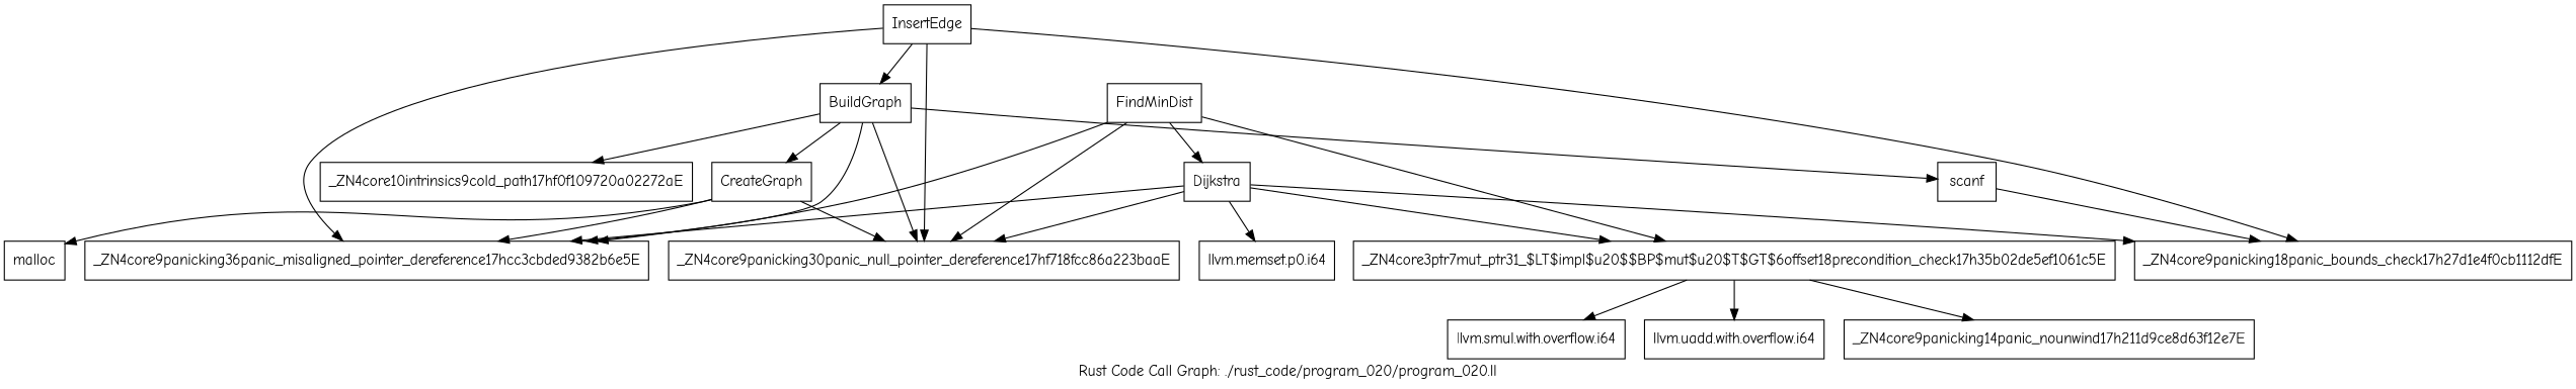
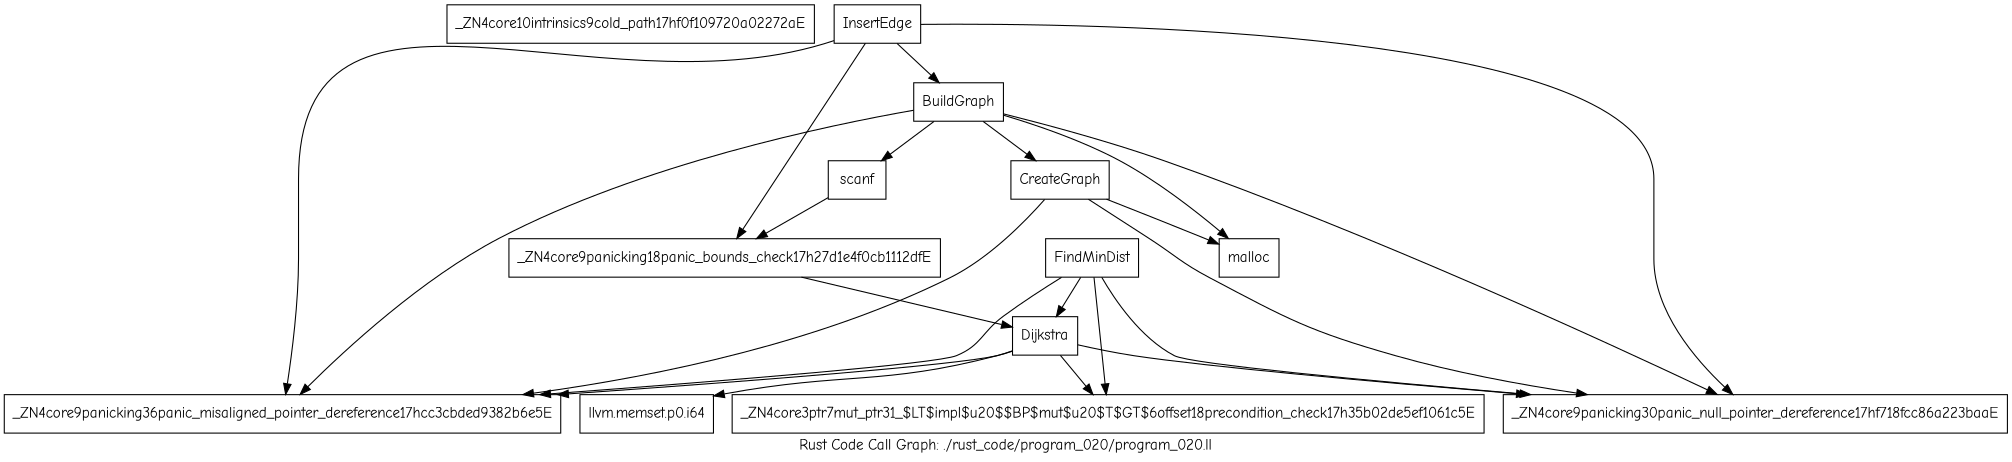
  digraph {
    fontname="Comic Neue"
    label="Rust Code Call Graph: ./rust_code/program_020/program_020.ll"
    node [fontname="Comic Neue" shape=record]
    edge [fontname="Comic Neue"]
    n1 [label="{_ZN4core10intrinsics9cold_path17hf0f109720a02272aE}"]
    n2 [label="{_ZN4core3ptr7mut_ptr31_$LT$impl$u20$$BP$mut$u20$T$GT$6offset18precondition_check17h35b02de5ef1061c5E}"]
-   n3 [label="{llvm.smul.with.overflow.i64}"]
-   n4 [label="{llvm.uadd.with.overflow.i64}"]
-   n5 [label="{_ZN4core9panicking14panic_nounwind17h211d9ce8d63f12e7E}"]
    n6 [label="{CreateGraph}"]
    n7 [label="{malloc}"]
    n8 [label="{_ZN4core9panicking36panic_misaligned_pointer_dereference17hcc3cbded9382b6e5E}"]
    n9 [label="{_ZN4core9panicking30panic_null_pointer_dereference17hf718fcc86a223baaE}"]
    n10 [label="{_ZN4core9panicking18panic_bounds_check17h27d1e4f0cb1112dfE}"]
    n11 [label="{InsertEdge}"]
    n12 [label="{BuildGraph}"]
    n13 [label="{scanf}"]
    n14 [label="{FindMinDist}"]
    n15 [label="{Dijkstra}"]
    n16 [label="{llvm.memset.p0.i64}"]
-   n2 -> n3
-   n2 -> n4
-   n2 -> n5
    n6 -> n7
    n6 -> n8
    n6 -> n9
    n11 -> n8
    n11 -> n9
    n11 -> n10
    n11 -> n12
    n12 -> n6
-   n12 -> n1
+   n12 -> n7
    n12 -> n8
    n12 -> n9
    n12 -> n13
    n13 -> n10
    n14 -> n2
    n14 -> n8
    n14 -> n9
    n14 -> n15
    n15 -> n2
    n15 -> n8
    n15 -> n9
-   n15 -> n10
+   n10 -> n15
    n15 -> n16
  }
